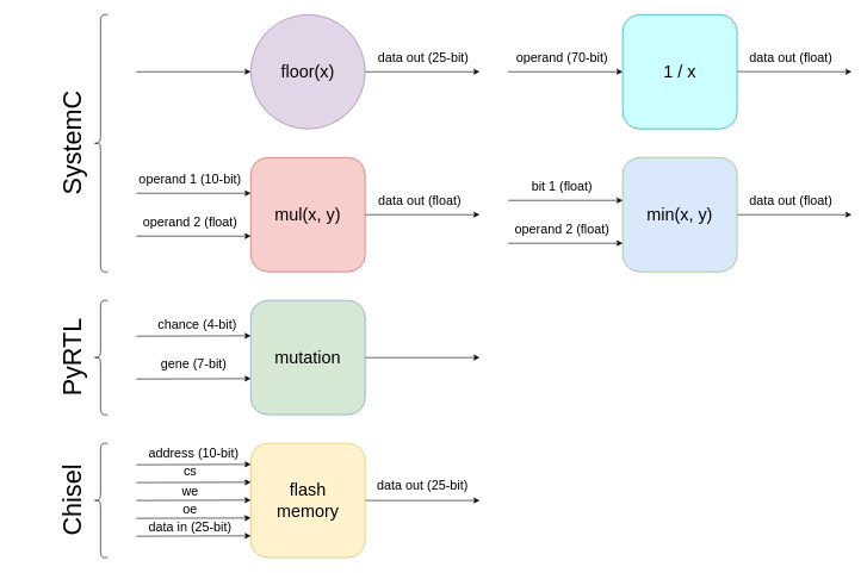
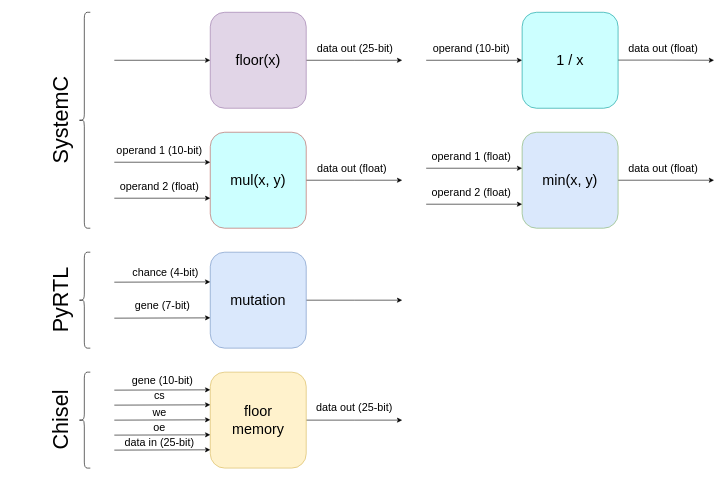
  <mxCell id="0" />
  <mxCell id="1" parent="0" />
  <mxCell id="2" style="edgeStyle=orthogonalEdgeStyle;rounded=0;orthogonalLoop=1;jettySize=auto;html=1;exitX=1;exitY=0.5;exitDx=0;exitDy=0;fontSize=18;" parent="1" source="3" edge="1"><mxGeometry relative="1" as="geometry"><mxPoint x="670" y="100" as="targetPoint" /></mxGeometry></mxCell>
- <mxCell id="3" value="&lt;font style=&quot;font-size: 24px&quot;&gt;floor(x)&lt;/font&gt;" style="ellipse;whiteSpace=wrap;html=1;fillColor=#e1d5e7;strokeColor=#9673a6;" parent="1" vertex="1"><mxGeometry x="350" y="20" width="160" height="160" as="geometry" /></mxCell>
+ <mxCell id="3" value="&lt;font style=&quot;font-size: 24px&quot;&gt;floor(x)&lt;/font&gt;" style="rounded=1;whiteSpace=wrap;html=1;fillColor=#e1d5e7;strokeColor=#9673a6;" parent="1" vertex="1"><mxGeometry x="350" y="20" width="160" height="160" as="geometry" /></mxCell>
  <mxCell id="4" style="edgeStyle=orthogonalEdgeStyle;rounded=0;orthogonalLoop=1;jettySize=auto;html=1;exitX=1;exitY=0.5;exitDx=0;exitDy=0;fontSize=18;" parent="1" edge="1"><mxGeometry relative="1" as="geometry"><mxPoint x="1190" y="100" as="targetPoint" /><mxPoint x="1030" y="99.71" as="sourcePoint" /><Array as="points"><mxPoint x="1110" y="100" /><mxPoint x="1190" y="100" /></Array></mxGeometry></mxCell>
  <mxCell id="5" style="edgeStyle=orthogonalEdgeStyle;rounded=0;orthogonalLoop=1;jettySize=auto;html=1;exitX=1;exitY=0.5;exitDx=0;exitDy=0;fontSize=18;" parent="1" source="6" edge="1"><mxGeometry relative="1" as="geometry"><mxPoint x="1190" y="300" as="targetPoint" /></mxGeometry></mxCell>
  <mxCell id="6" value="&lt;font style=&quot;font-size: 24px&quot;&gt;min(x, y)&lt;/font&gt;" style="rounded=1;whiteSpace=wrap;html=1;fillColor=#dae8fc;strokeColor=#82b366;" parent="1" vertex="1"><mxGeometry x="870" y="220" width="160" height="160" as="geometry" /></mxCell>
  <mxCell id="7" style="edgeStyle=orthogonalEdgeStyle;rounded=0;orthogonalLoop=1;jettySize=auto;html=1;exitX=1;exitY=0.5;exitDx=0;exitDy=0;fontSize=18;" parent="1" source="8" edge="1"><mxGeometry relative="1" as="geometry"><mxPoint x="670" y="300" as="targetPoint" /></mxGeometry></mxCell>
- <mxCell id="8" value="&lt;font style=&quot;font-size: 24px&quot;&gt;mul(x, y)&lt;/font&gt;" style="rounded=1;whiteSpace=wrap;html=1;fillColor=#f8cecc;strokeColor=#b85450;" parent="1" vertex="1"><mxGeometry x="350" y="220" width="160" height="160" as="geometry" /></mxCell>
+ <mxCell id="8" value="&lt;font style=&quot;font-size: 24px&quot;&gt;mul(x, y)&lt;/font&gt;" style="rounded=1;whiteSpace=wrap;html=1;fillColor=#ccffff;strokeColor=#b85450;" parent="1" vertex="1"><mxGeometry x="350" y="220" width="160" height="160" as="geometry" /></mxCell>
  <mxCell id="9" style="edgeStyle=orthogonalEdgeStyle;rounded=0;orthogonalLoop=1;jettySize=auto;html=1;exitX=1;exitY=0.5;exitDx=0;exitDy=0;fontSize=18;" parent="1" source="10" edge="1"><mxGeometry relative="1" as="geometry"><mxPoint x="670" y="500" as="targetPoint" /></mxGeometry></mxCell>
- <mxCell id="10" value="&lt;font style=&quot;font-size: 24px&quot;&gt;mutation&lt;/font&gt;" style="rounded=1;whiteSpace=wrap;html=1;fillColor=#d5e8d4;strokeColor=#6c8ebf;" parent="1" vertex="1"><mxGeometry x="350" y="420" width="160" height="160" as="geometry" /></mxCell>
+ <mxCell id="10" value="&lt;font style=&quot;font-size: 24px&quot;&gt;mutation&lt;/font&gt;" style="rounded=1;whiteSpace=wrap;html=1;fillColor=#dae8fc;strokeColor=#6c8ebf;" parent="1" vertex="1"><mxGeometry x="350" y="420" width="160" height="160" as="geometry" /></mxCell>
  <mxCell id="11" style="edgeStyle=orthogonalEdgeStyle;rounded=0;orthogonalLoop=1;jettySize=auto;html=1;exitX=1;exitY=0.5;exitDx=0;exitDy=0;fontSize=18;" parent="1" source="12" edge="1"><mxGeometry relative="1" as="geometry"><mxPoint x="670" y="700" as="targetPoint" /></mxGeometry></mxCell>
- <mxCell id="12" value="&lt;font&gt;&lt;font style=&quot;font-size: 24px&quot;&gt;flash&lt;br&gt;memory&lt;/font&gt;&lt;br&gt;&lt;/font&gt;" style="rounded=1;whiteSpace=wrap;html=1;fillColor=#fff2cc;strokeColor=#d6b656;" parent="1" vertex="1"><mxGeometry x="350" y="620" width="160" height="160" as="geometry" /></mxCell>
+ <mxCell id="12" value="&lt;font&gt;&lt;font style=&quot;font-size: 24px&quot;&gt;floor&lt;br&gt;memory&lt;/font&gt;&lt;br&gt;&lt;/font&gt;" style="rounded=1;whiteSpace=wrap;html=1;fillColor=#fff2cc;strokeColor=#d6b656;" parent="1" vertex="1"><mxGeometry x="350" y="620" width="160" height="160" as="geometry" /></mxCell>
  <mxCell id="13" value="" style="endArrow=classic;html=1;entryX=0;entryY=0.5;entryDx=0;entryDy=0;fontSize=18;" parent="1" target="3" edge="1"><mxGeometry width="50" height="50" relative="1" as="geometry"><mxPoint x="190" y="100" as="sourcePoint" /><mxPoint x="330" y="110" as="targetPoint" /></mxGeometry></mxCell>
  <mxCell id="14" value="data out (25-bit)" style="text;html=1;align=center;verticalAlign=middle;resizable=0;points=[];autosize=1;fontSize=18;" parent="1" vertex="1"><mxGeometry x="521" y="66" width="140" height="30" as="geometry" /></mxCell>
  <mxCell id="15" value="" style="endArrow=classic;html=1;entryX=0;entryY=0.5;entryDx=0;entryDy=0;fontSize=18;" parent="1" edge="1"><mxGeometry width="50" height="50" relative="1" as="geometry"><mxPoint x="190" y="270" as="sourcePoint" /><mxPoint x="350" y="270" as="targetPoint" /></mxGeometry></mxCell>
  <mxCell id="16" value="operand 1 (10-bit)" style="text;html=1;align=center;verticalAlign=middle;resizable=0;points=[];autosize=1;fontSize=18;" parent="1" vertex="1"><mxGeometry x="185" y="235" width="160" height="30" as="geometry" /></mxCell>
  <mxCell id="17" value="" style="endArrow=classic;html=1;entryX=0;entryY=0.5;entryDx=0;entryDy=0;fontSize=18;" parent="1" edge="1"><mxGeometry width="50" height="50" relative="1" as="geometry"><mxPoint x="190" y="330" as="sourcePoint" /><mxPoint x="350" y="330" as="targetPoint" /></mxGeometry></mxCell>
  <mxCell id="18" value="operand 2 (float)" style="text;html=1;align=center;verticalAlign=middle;resizable=0;points=[];autosize=1;fontSize=18;" parent="1" vertex="1"><mxGeometry x="190" y="295" width="150" height="30" as="geometry" /></mxCell>
  <mxCell id="19" value="data out (float)" style="text;html=1;align=center;verticalAlign=middle;resizable=0;points=[];autosize=1;fontSize=18;" parent="1" vertex="1"><mxGeometry x="521" y="265" width="130" height="30" as="geometry" /></mxCell>
  <mxCell id="20" value="" style="endArrow=classic;html=1;fontSize=18;" parent="1" edge="1"><mxGeometry width="50" height="50" relative="1" as="geometry"><mxPoint x="710" y="280" as="sourcePoint" /><mxPoint x="870" y="280" as="targetPoint" /></mxGeometry></mxCell>
- <mxCell id="21" value="bit 1 (float)" style="text;html=1;align=center;verticalAlign=middle;resizable=0;points=[];autosize=1;fontSize=18;" parent="1" vertex="1"><mxGeometry x="710" y="245.5" width="150" height="30" as="geometry" /></mxCell>
+ <mxCell id="21" value="operand 1 (float)" style="text;html=1;align=center;verticalAlign=middle;resizable=0;points=[];autosize=1;fontSize=18;" parent="1" vertex="1"><mxGeometry x="710" y="245.5" width="150" height="30" as="geometry" /></mxCell>
  <mxCell id="22" value="" style="endArrow=classic;html=1;fontSize=18;" parent="1" edge="1"><mxGeometry width="50" height="50" relative="1" as="geometry"><mxPoint x="710" y="340" as="sourcePoint" /><mxPoint x="870" y="340" as="targetPoint" /></mxGeometry></mxCell>
  <mxCell id="23" value="operand 2 (float)" style="text;html=1;align=center;verticalAlign=middle;resizable=0;points=[];autosize=1;fontSize=18;" parent="1" vertex="1"><mxGeometry x="710" y="305.5" width="150" height="30" as="geometry" /></mxCell>
  <mxCell id="24" value="" style="endArrow=classic;html=1;entryX=0;entryY=0.5;entryDx=0;entryDy=0;fontSize=18;" parent="1" edge="1" target="43"><mxGeometry width="50" height="50" relative="1" as="geometry"><mxPoint x="710" y="100" as="sourcePoint" /><mxPoint x="880" y="100" as="targetPoint" /></mxGeometry></mxCell>
- <mxCell id="25" value="operand (70-bit)" style="text;html=1;align=center;verticalAlign=middle;resizable=0;points=[];autosize=1;fontSize=18;" parent="1" vertex="1"><mxGeometry x="715" y="66" width="140" height="30" as="geometry" /></mxCell>
+ <mxCell id="25" value="operand (10-bit)" style="text;html=1;align=center;verticalAlign=middle;resizable=0;points=[];autosize=1;fontSize=18;" parent="1" vertex="1"><mxGeometry x="715" y="66" width="140" height="30" as="geometry" /></mxCell>
  <mxCell id="26" value="data out (float)" style="text;html=1;align=center;verticalAlign=middle;resizable=0;points=[];autosize=1;fontSize=18;" parent="1" vertex="1"><mxGeometry x="1040" y="66" width="130" height="30" as="geometry" /></mxCell>
  <mxCell id="27" value="" style="endArrow=classic;html=1;entryX=0;entryY=0.5;entryDx=0;entryDy=0;fontSize=18;" parent="1" edge="1"><mxGeometry width="50" height="50" relative="1" as="geometry"><mxPoint x="190" y="470" as="sourcePoint" /><mxPoint x="350" y="469.5" as="targetPoint" /></mxGeometry></mxCell>
  <mxCell id="28" value="chance (4-bit)" style="text;html=1;align=center;verticalAlign=middle;resizable=0;points=[];autosize=1;fontSize=18;" parent="1" vertex="1"><mxGeometry x="210" y="440" width="130" height="30" as="geometry" /></mxCell>
  <mxCell id="29" value="" style="endArrow=classic;html=1;entryX=0;entryY=0.5;entryDx=0;entryDy=0;fontSize=18;" parent="1" edge="1"><mxGeometry width="50" height="50" relative="1" as="geometry"><mxPoint x="190" y="530" as="sourcePoint" /><mxPoint x="350" y="529.5" as="targetPoint" /></mxGeometry></mxCell>
  <mxCell id="30" value="gene (7-bit)" style="text;html=1;align=center;verticalAlign=middle;resizable=0;points=[];autosize=1;fontSize=18;" parent="1" vertex="1"><mxGeometry x="215" y="495" width="110" height="30" as="geometry" /></mxCell>
  <mxCell id="31" value="" style="endArrow=classic;html=1;entryX=0;entryY=0.5;entryDx=0;entryDy=0;fontSize=18;" parent="1" edge="1"><mxGeometry width="50" height="50" relative="1" as="geometry"><mxPoint x="190" y="650" as="sourcePoint" /><mxPoint x="350" y="649.5" as="targetPoint" /></mxGeometry></mxCell>
- <mxCell id="32" value="address (10-bit)" style="text;html=1;align=center;verticalAlign=middle;resizable=0;points=[];autosize=1;fontSize=18;" parent="1" vertex="1"><mxGeometry x="200" y="620" width="140" height="30" as="geometry" /></mxCell>
+ <mxCell id="32" value="gene (10-bit)" style="text;html=1;align=center;verticalAlign=middle;resizable=0;points=[];autosize=1;fontSize=18;" parent="1" vertex="1"><mxGeometry x="200" y="620" width="140" height="30" as="geometry" /></mxCell>
  <mxCell id="33" value="" style="endArrow=classic;html=1;entryX=0;entryY=0.5;entryDx=0;entryDy=0;fontSize=18;" parent="1" edge="1"><mxGeometry width="50" height="50" relative="1" as="geometry"><mxPoint x="190" y="675" as="sourcePoint" /><mxPoint x="350" y="674.5" as="targetPoint" /></mxGeometry></mxCell>
  <mxCell id="34" value="cs" style="text;html=1;align=center;verticalAlign=middle;resizable=0;points=[];autosize=1;fontSize=18;" parent="1" vertex="1"><mxGeometry x="250" y="645" width="30" height="30" as="geometry" /></mxCell>
  <mxCell id="35" value="" style="endArrow=classic;html=1;entryX=0;entryY=0.5;entryDx=0;entryDy=0;fontSize=18;" parent="1" edge="1"><mxGeometry width="50" height="50" relative="1" as="geometry"><mxPoint x="190" y="700" as="sourcePoint" /><mxPoint x="350" y="699.5" as="targetPoint" /></mxGeometry></mxCell>
  <mxCell id="36" value="we" style="text;html=1;align=center;verticalAlign=middle;resizable=0;points=[];autosize=1;fontSize=18;" parent="1" vertex="1"><mxGeometry x="245" y="673" width="40" height="30" as="geometry" /></mxCell>
  <mxCell id="37" value="" style="endArrow=classic;html=1;entryX=0;entryY=0.5;entryDx=0;entryDy=0;fontSize=18;" parent="1" edge="1"><mxGeometry width="50" height="50" relative="1" as="geometry"><mxPoint x="190" y="725" as="sourcePoint" /><mxPoint x="350" y="724.5" as="targetPoint" /></mxGeometry></mxCell>
  <mxCell id="38" value="oe" style="text;html=1;align=center;verticalAlign=middle;resizable=0;points=[];autosize=1;fontSize=18;" parent="1" vertex="1"><mxGeometry x="245" y="697.5" width="40" height="30" as="geometry" /></mxCell>
  <mxCell id="39" value="" style="endArrow=classic;html=1;entryX=0;entryY=0.5;entryDx=0;entryDy=0;fontSize=18;" parent="1" edge="1"><mxGeometry width="50" height="50" relative="1" as="geometry"><mxPoint x="190" y="750" as="sourcePoint" /><mxPoint x="350" y="749.5" as="targetPoint" /></mxGeometry></mxCell>
  <mxCell id="40" value="data in (25-bit)" style="text;html=1;align=center;verticalAlign=middle;resizable=0;points=[];autosize=1;fontSize=18;" parent="1" vertex="1"><mxGeometry x="200" y="722" width="130" height="30" as="geometry" /></mxCell>
  <mxCell id="41" value="data out (25-bit)" style="text;html=1;align=center;verticalAlign=middle;resizable=0;points=[];autosize=1;fontSize=18;" parent="1" vertex="1"><mxGeometry x="520" y="664.5" width="140" height="30" as="geometry" /></mxCell>
  <mxCell id="42" value="data out (float)" style="text;html=1;align=center;verticalAlign=middle;resizable=0;points=[];autosize=1;fontSize=18;" parent="1" vertex="1"><mxGeometry x="1040" y="265" width="130" height="30" as="geometry" /></mxCell>
  <mxCell id="43" value="&lt;font style=&quot;font-size: 24px&quot;&gt;1 / x&lt;/font&gt;" style="rounded=1;whiteSpace=wrap;html=1;fillColor=#CCFFFF;strokeColor=#009999;" parent="1" vertex="1"><mxGeometry x="870" y="20" width="160" height="160" as="geometry" /></mxCell>
  <mxCell id="44" value="" style="shape=curlyBracket;whiteSpace=wrap;html=1;rounded=1;" parent="1" vertex="1"><mxGeometry x="130" y="20" width="20" height="360" as="geometry" /></mxCell>
  <mxCell id="45" value="&lt;span style=&quot;font-size: 36px&quot;&gt;SystemC&lt;/span&gt;" style="text;html=1;align=center;verticalAlign=middle;resizable=0;points=[];autosize=1;rotation=-90;" parent="1" vertex="1"><mxGeometry x="20" y="185" width="160" height="30" as="geometry" /></mxCell>
  <mxCell id="46" value="" style="shape=curlyBracket;whiteSpace=wrap;html=1;rounded=1;" parent="1" vertex="1"><mxGeometry x="130" y="420" width="20" height="160" as="geometry" /></mxCell>
  <mxCell id="47" value="&lt;span style=&quot;font-size: 36px&quot;&gt;PyRTL&lt;/span&gt;" style="text;html=1;align=center;verticalAlign=middle;resizable=0;points=[];autosize=1;rotation=-90;" parent="1" vertex="1"><mxGeometry x="40" y="485" width="120" height="30" as="geometry" /></mxCell>
  <mxCell id="48" value="" style="shape=curlyBracket;whiteSpace=wrap;html=1;rounded=1;" parent="1" vertex="1"><mxGeometry x="130" y="620" width="20" height="160" as="geometry" /></mxCell>
  <mxCell id="49" value="&lt;span style=&quot;font-size: 36px&quot;&gt;Chisel&lt;/span&gt;" style="text;html=1;align=center;verticalAlign=middle;resizable=0;points=[];autosize=1;rotation=-90;" parent="1" vertex="1"><mxGeometry x="40" y="685" width="120" height="30" as="geometry" /></mxCell>
